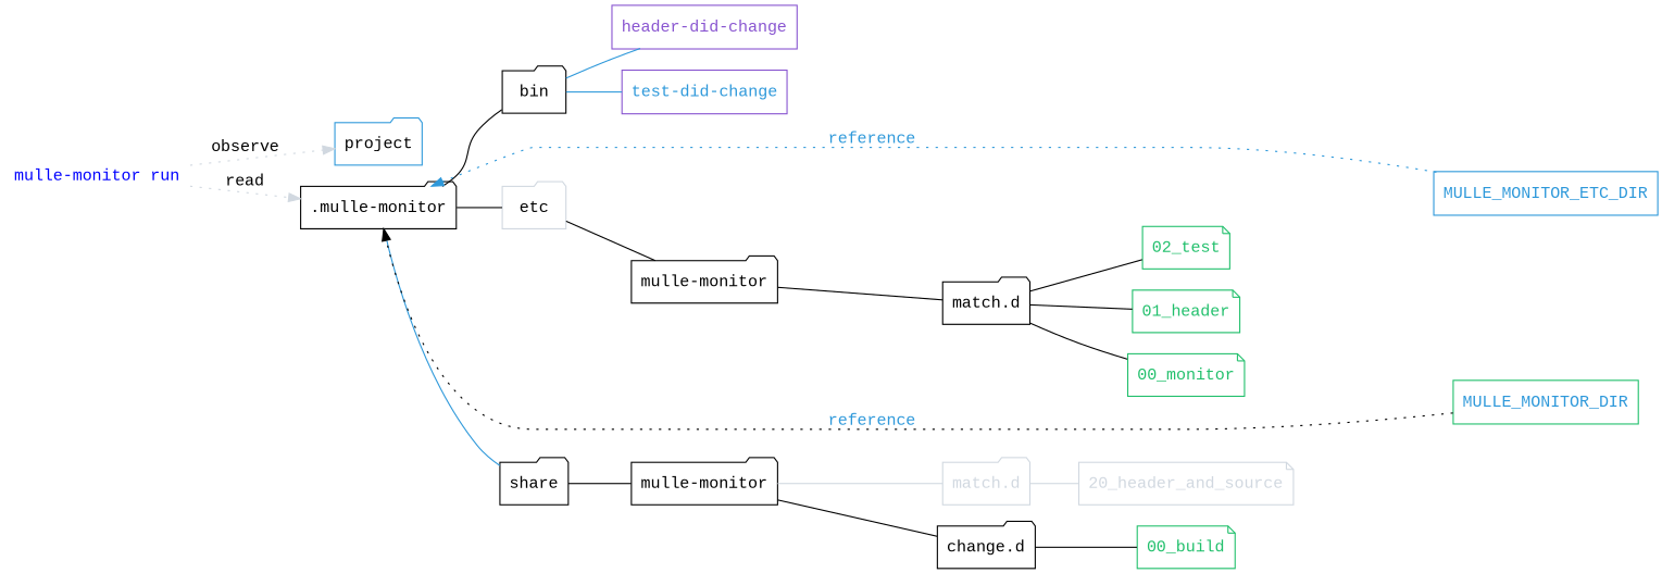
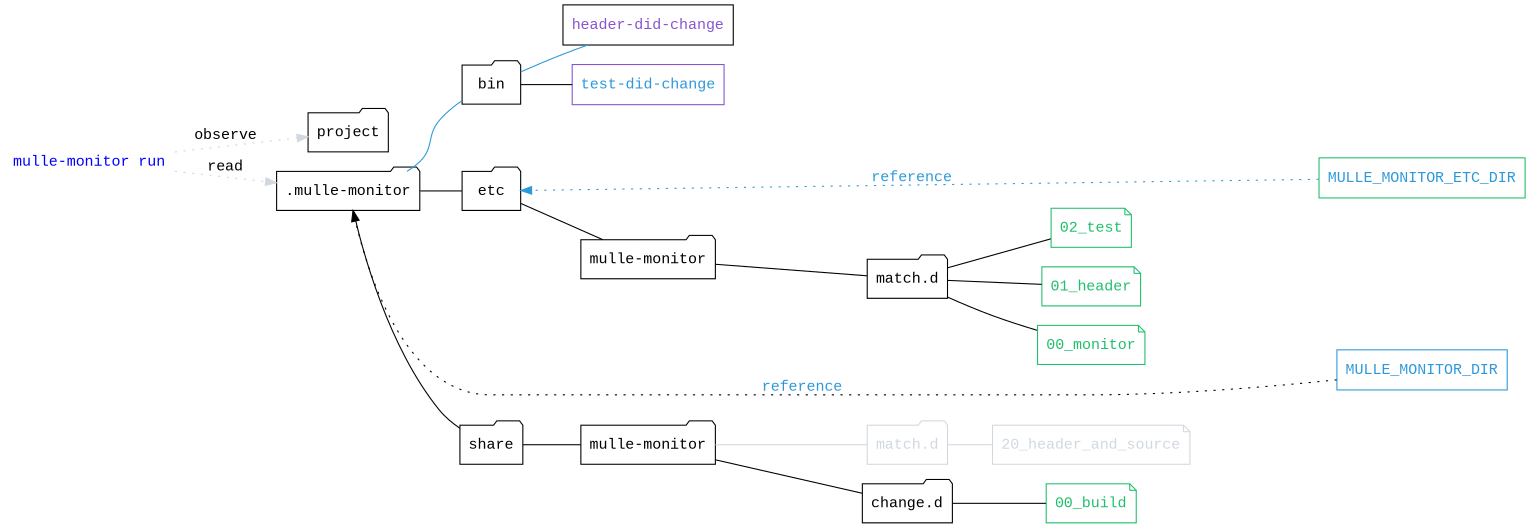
  digraph {
    fontname="Liberation Mono"
    rankdir=LR
    node [fontcolor=black fontname="Liberation Mono" shape=folder color=black]
    edge [fontname="Liberation Mono" arrowhead=none]
    "mulle-monitor run" [fontcolor=blue shape=none color=""]
-   project [color="#2d98da" fontcolor=""]
+   project [fontcolor="" color=""]
    ".mulle-monitor" [fontcolor="" color=""]
    n4 [color="#20bf6b" fontcolor="#20bf6b" label="00_monitor" shape=note]
    n5 [color="#20bf6b" fontcolor="#20bf6b" label="01_header" shape=note]
    n6 [color="#20bf6b" fontcolor="#20bf6b" label="02_test" shape=note]
-   MULLE_MONITOR_ETC_DIR [color="#2d98da" fontcolor="#2d98da" shape=record]
-   MULLE_MONITOR_DIR [color="#20bf6b" fontcolor="#2d98da" shape=record]
+   MULLE_MONITOR_ETC_DIR [color="#20bf6b" fontcolor="#2d98da" shape=record]
+   MULLE_MONITOR_DIR [color="#2d98da" fontcolor="#2d98da" shape=record]
    bin
-   etc [color="#d1d8e0"]
+   etc
    share
-   n12 [color="#8854d0" fontcolor="#8854d0" label="header-did-change" shape=record]
+   n12 [fontcolor="#8854d0" label="header-did-change" shape=record]
    n13 [color="#8854d0" fontcolor="#2d98da" label="test-did-change" shape=record]
    n14 [label="mulle-monitor"]
    n15 [label="mulle-monitor"]
    n16 [color="#20bf6b" fontcolor="#20bf6b" label="00_build" shape=note]
    n17 [color="#d1d8e0" fontcolor="#d1d8e0" label="20_header_and_source" shape=note]
    "match.d"
    n19 [color="#d1d8e0" fontcolor="#d1d8e0" label="match.d"]
    n20 [label="change.d"]
    subgraph sub_1 {
      rank=same
      "mulle-monitor run"
    }
    subgraph sub_2 {
      rank=same
      project
      ".mulle-monitor"
    }
    subgraph sub_3 {
      rank=same
      n4
      n5
      n6
    }
    subgraph sub_4 {
      rank=same
      n4
      n5
      n6
    }
    subgraph sub_5 {
      rank=same
      MULLE_MONITOR_ETC_DIR
      MULLE_MONITOR_DIR
    }
    "mulle-monitor run" -> project [color="#d1d8e0" label=observe style=dotted arrowhead=""]
    "mulle-monitor run" -> ".mulle-monitor" [color="#d1d8e0" label=read style=dotted arrowhead=""]
-   ".mulle-monitor" -> bin
+   ".mulle-monitor" -> bin [color="#2d98da"]
    ".mulle-monitor" -> etc
-   ".mulle-monitor" -> share [color="#2d98da"]
+   ".mulle-monitor" -> share
    n4 -> MULLE_MONITOR_ETC_DIR [color="#2d98da" fontcolor="#2d98da" label=" reference" style=invis arrowhead=""]
    n4 -> MULLE_MONITOR_DIR [color="#2d98da" fontcolor="#2d98da" label=" reference" style=invis arrowhead=""]
-   MULLE_MONITOR_ETC_DIR -> ".mulle-monitor" [color="#2d98da" fontcolor="#2d98da" label=" reference" style=dotted arrowhead=""]
+   MULLE_MONITOR_ETC_DIR -> etc [color="#2d98da" fontcolor="#2d98da" label=" reference" style=dotted arrowhead=""]
    MULLE_MONITOR_DIR -> ".mulle-monitor" [color=black fontcolor="#2d98da" label=" reference" style=dotted arrowhead=""]
    bin -> n12 [color="#2d98da"]
-   bin -> n13 [color="#2d98da"]
+   bin -> n13
    etc -> n14
    share -> n15
    n14 -> "match.d"
    n15 -> n19 [color="#d1d8e0"]
    n15 -> n20 [color=black]
    "match.d" -> n4
    "match.d" -> n5
    "match.d" -> n6
    n19 -> n17 [color="#d1d8e0"]
    n20 -> n16 [color=black]
  }
